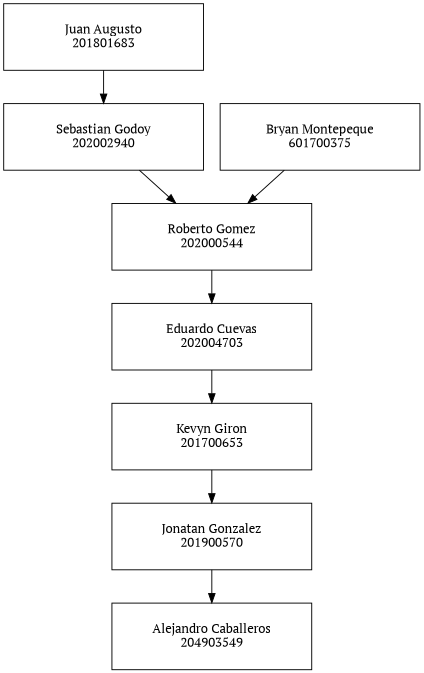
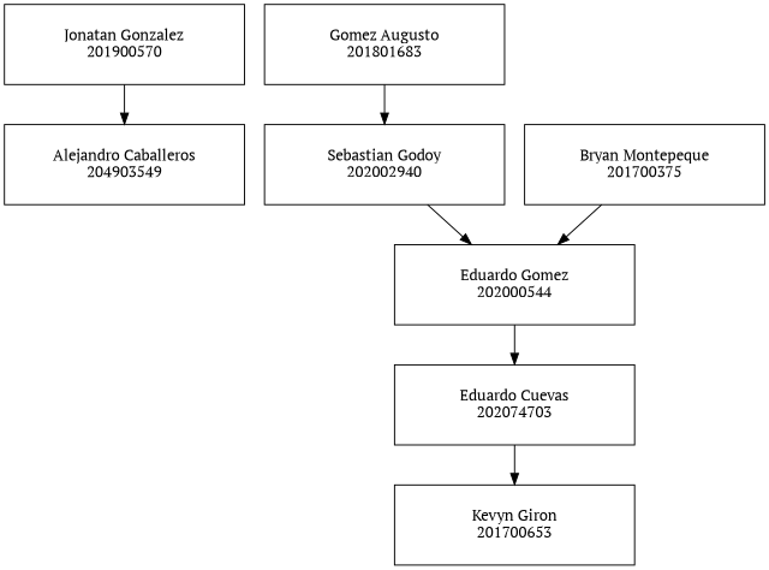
  digraph {
    fontname="PT Serif"
    rankdir=TB
    node [fixedsize=true fontname="PT Serif" shape=box]
    edge [fontname="PT Serif"]
    n1 [height=1 label="Alejandro Caballeros\n204903549" width=3]
    n2 [height=1 label="Jonatan Gonzalez\n201900570" width=3]
    n3 [height=1 label="Kevyn Giron\n201700653" width=3]
-   n4 [height=1 label="Eduardo Cuevas\n202004703" width=3]
-   n5 [height=1 label="Roberto Gomez\n202000544" width=3]
+   n4 [height=1 label="Eduardo Cuevas\n202074703" width=3]
+   n5 [height=1 label="Eduardo Gomez\n202000544" width=3]
    n6 [height=1 label="Sebastian Godoy\n202002940" width=3]
-   n7 [height=1 label="Juan Augusto\n201801683" width=3]
-   n8 [height=1 label="Bryan Montepeque\n601700375" width=3]
+   n7 [height=1 label="Gomez Augusto\n201801683" width=3]
+   n8 [height=1 label="Bryan Montepeque\n201700375" width=3]
    n2 -> n1
-   n3 -> n2
    n4 -> n3
    n5 -> n4
    n6 -> n5
    n7 -> n6
    n8 -> n5
  }
